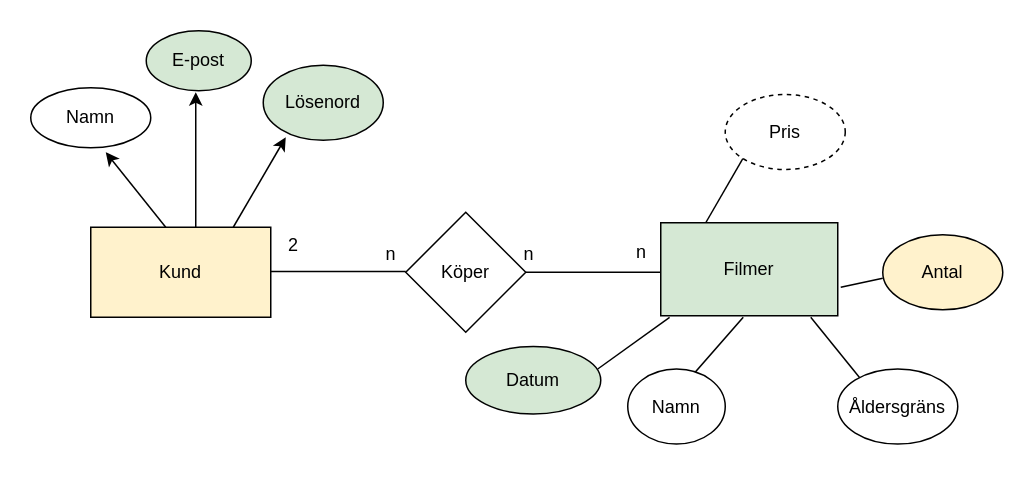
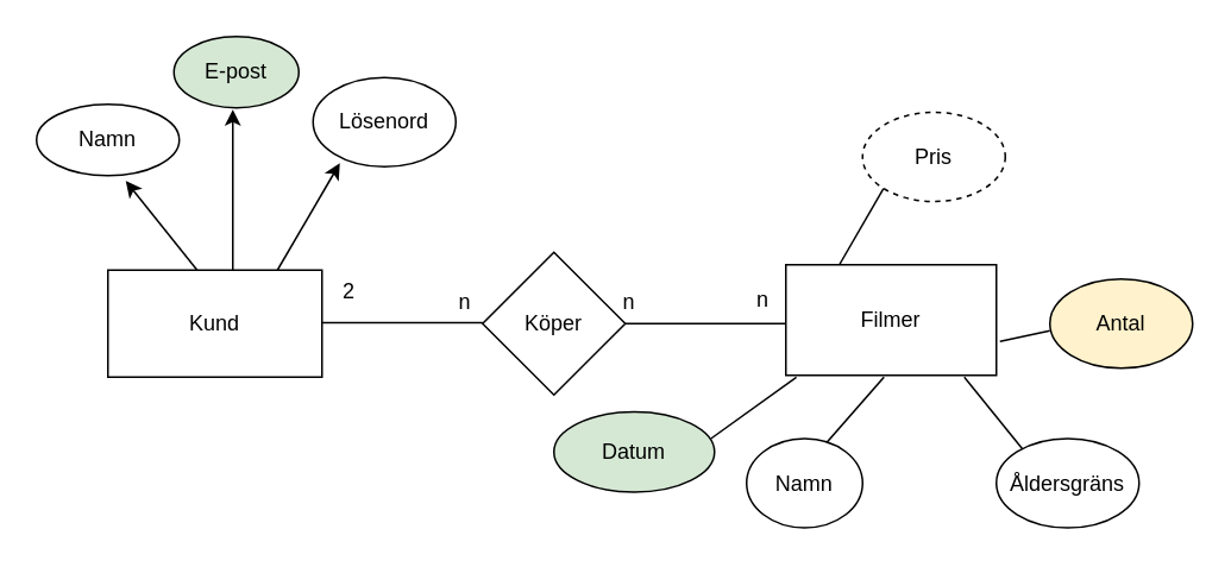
  <mxCell id="0" />
  <mxCell id="1" parent="0" />
- <mxCell id="2" value="Kund" style="rounded=0;whiteSpace=wrap;html=1;fillColor=#fff2cc;" parent="1" vertex="1"><mxGeometry x="60" y="151" width="120" height="60" as="geometry" /></mxCell>
+ <mxCell id="2" value="Kund" style="rounded=0;whiteSpace=wrap;html=1;" parent="1" vertex="1"><mxGeometry x="60" y="151" width="120" height="60" as="geometry" /></mxCell>
  <mxCell id="3" value="" style="endArrow=classic;html=1;" parent="1" edge="1"><mxGeometry width="50" height="50" relative="1" as="geometry"><mxPoint x="110" y="151" as="sourcePoint" /><mxPoint x="70" y="101" as="targetPoint" /></mxGeometry></mxCell>
  <mxCell id="4" value="Namn" style="ellipse;whiteSpace=wrap;html=1;" parent="1" vertex="1"><mxGeometry x="20" y="58" width="80" height="40" as="geometry" /></mxCell>
  <mxCell id="5" value="" style="endArrow=classic;html=1;" parent="1" edge="1"><mxGeometry width="50" height="50" relative="1" as="geometry"><mxPoint x="130" y="151" as="sourcePoint" /><mxPoint x="130" y="61" as="targetPoint" /></mxGeometry></mxCell>
  <mxCell id="6" value="" style="endArrow=classic;html=1;" parent="1" edge="1"><mxGeometry width="50" height="50" relative="1" as="geometry"><mxPoint x="155" y="151" as="sourcePoint" /><mxPoint x="190" y="91" as="targetPoint" /></mxGeometry></mxCell>
  <mxCell id="7" value="E-post" style="ellipse;whiteSpace=wrap;html=1;fillColor=#d5e8d4;" parent="1" vertex="1"><mxGeometry x="97" y="20" width="70" height="40" as="geometry" /></mxCell>
- <mxCell id="8" value="Lösenord" style="ellipse;whiteSpace=wrap;html=1;fillColor=#d5e8d4;" parent="1" vertex="1"><mxGeometry x="175" y="43" width="80" height="50" as="geometry" /></mxCell>
+ <mxCell id="8" value="Lösenord" style="ellipse;whiteSpace=wrap;html=1;" parent="1" vertex="1"><mxGeometry x="175" y="43" width="80" height="50" as="geometry" /></mxCell>
  <mxCell id="9" value="" style="endArrow=none;html=1;" parent="1" edge="1"><mxGeometry width="50" height="50" relative="1" as="geometry"><mxPoint x="180" y="180.5" as="sourcePoint" /><mxPoint x="270" y="180.5" as="targetPoint" /></mxGeometry></mxCell>
  <mxCell id="10" value="Köper" style="rhombus;whiteSpace=wrap;html=1;" parent="1" vertex="1"><mxGeometry x="270" y="141" width="80" height="80" as="geometry" /></mxCell>
  <mxCell id="11" value="" style="endArrow=none;html=1;" parent="1" edge="1"><mxGeometry width="50" height="50" relative="1" as="geometry"><mxPoint x="350" y="181" as="sourcePoint" /><mxPoint x="440" y="181" as="targetPoint" /></mxGeometry></mxCell>
  <mxCell id="12" value="Antal" style="ellipse;whiteSpace=wrap;html=1;fillColor=#fff2cc;" parent="1" vertex="1"><mxGeometry x="588" y="156" width="80" height="50" as="geometry" /></mxCell>
  <mxCell id="13" value="Pris" style="ellipse;whiteSpace=wrap;html=1;dashed=1;" parent="1" vertex="1"><mxGeometry x="483" y="62.5" width="80" height="50" as="geometry" /></mxCell>
- <mxCell id="14" value="Filmer" style="rounded=0;whiteSpace=wrap;html=1;fillColor=#d5e8d4;" parent="1" vertex="1"><mxGeometry x="440" y="148" width="118" height="62" as="geometry" /></mxCell>
+ <mxCell id="14" value="Filmer" style="rounded=0;whiteSpace=wrap;html=1;" parent="1" vertex="1"><mxGeometry x="440" y="148" width="118" height="62" as="geometry" /></mxCell>
  <mxCell id="15" value="" style="endArrow=none;html=1;" parent="1" edge="1"><mxGeometry width="50" height="50" relative="1" as="geometry"><mxPoint x="460" y="251" as="sourcePoint" /><mxPoint x="495" y="211" as="targetPoint" /></mxGeometry></mxCell>
  <mxCell id="16" value="Namn" style="ellipse;whiteSpace=wrap;html=1;" parent="1" vertex="1"><mxGeometry x="418" y="245.5" width="65" height="50" as="geometry" /></mxCell>
  <mxCell id="17" value="" style="endArrow=none;html=1;" parent="1" edge="1"><mxGeometry width="50" height="50" relative="1" as="geometry"><mxPoint x="576" y="255.5" as="sourcePoint" /><mxPoint x="540" y="211" as="targetPoint" /></mxGeometry></mxCell>
  <mxCell id="18" value="Åldersgräns" style="ellipse;whiteSpace=wrap;html=1;" parent="1" vertex="1"><mxGeometry x="558" y="245.5" width="80" height="50" as="geometry" /></mxCell>
  <mxCell id="19" value="2" style="text;html=1;resizable=0;points=[];autosize=1;align=left;verticalAlign=top;spacingTop=-4;" parent="1" vertex="1"><mxGeometry x="190" y="153" width="20" height="20" as="geometry" /></mxCell>
  <mxCell id="20" value="Datum" style="ellipse;whiteSpace=wrap;html=1;fillColor=#d5e8d4;" parent="1" vertex="1"><mxGeometry x="310" y="230.5" width="90" height="45" as="geometry" /></mxCell>
  <mxCell id="21" value="" style="endArrow=none;html=1;entryX=0.05;entryY=1.017;entryDx=0;entryDy=0;entryPerimeter=0;" parent="1" target="14" edge="1"><mxGeometry width="50" height="50" relative="1" as="geometry"><mxPoint x="398" y="245.5" as="sourcePoint" /><mxPoint x="445" y="185.5" as="targetPoint" /></mxGeometry></mxCell>
  <mxCell id="22" value="n" style="text;html=1;resizable=0;points=[];autosize=1;align=left;verticalAlign=top;spacingTop=-4;" parent="1" vertex="1"><mxGeometry x="255" y="159" width="20" height="20" as="geometry" /></mxCell>
  <mxCell id="23" value="" style="endArrow=none;html=1;" edge="1" parent="1"><mxGeometry width="50" height="50" relative="1" as="geometry"><mxPoint x="560" y="191" as="sourcePoint" /><mxPoint x="588" y="185" as="targetPoint" /></mxGeometry></mxCell>
  <mxCell id="24" value="" style="endArrow=none;html=1;entryX=0;entryY=1;entryDx=0;entryDy=0;" edge="1" parent="1" target="13"><mxGeometry width="50" height="50" relative="1" as="geometry"><mxPoint x="470" y="148" as="sourcePoint" /><mxPoint x="520" y="98" as="targetPoint" /></mxGeometry></mxCell>
  <mxCell id="25" value="n" style="text;html=1;resizable=0;points=[];autosize=1;align=left;verticalAlign=top;spacingTop=-4;" vertex="1" parent="1"><mxGeometry x="347" y="159" width="20" height="20" as="geometry" /></mxCell>
  <mxCell id="26" value="n" style="text;html=1;resizable=0;points=[];autosize=1;align=left;verticalAlign=top;spacingTop=-4;" vertex="1" parent="1"><mxGeometry x="422" y="158" width="20" height="20" as="geometry" /></mxCell>
